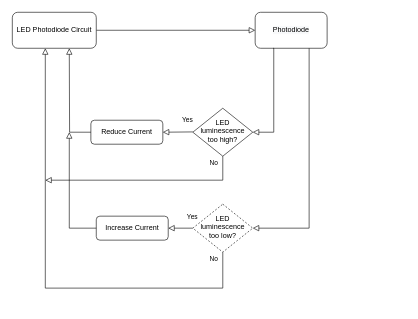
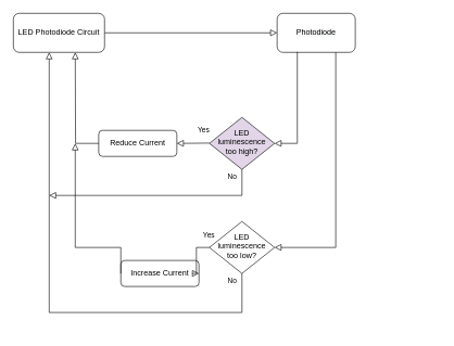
  <mxCell id="0" />
  <mxCell id="1" parent="0" />
  <mxCell id="2" value="" style="rounded=0;html=1;jettySize=auto;orthogonalLoop=1;fontSize=11;endArrow=block;endFill=0;endSize=8;strokeWidth=1;shadow=0;labelBackgroundColor=none;edgeStyle=orthogonalEdgeStyle;entryX=0;entryY=0.5;entryDx=0;entryDy=0;" parent="1" source="3" target="6" edge="1"><mxGeometry relative="1" as="geometry"><mxPoint x="195" y="110" as="targetPoint" /></mxGeometry></mxCell>
  <mxCell id="3" value="LED Photodiode Circuit" style="rounded=1;whiteSpace=wrap;html=1;fontSize=12;glass=0;strokeWidth=1;shadow=0;" parent="1" vertex="1"><mxGeometry x="20" y="20" width="140" height="60" as="geometry" /></mxCell>
- <mxCell id="4" value="LED luminescence too high?" style="rhombus;whiteSpace=wrap;html=1;shadow=0;fontFamily=Helvetica;fontSize=12;align=center;strokeWidth=1;spacing=6;spacingTop=-4;" parent="1" vertex="1"><mxGeometry x="321" y="180" width="100" height="80" as="geometry" /></mxCell>
+ <mxCell id="4" value="LED luminescence too high?" style="rhombus;whiteSpace=wrap;html=1;shadow=0;fontFamily=Helvetica;fontSize=12;align=center;strokeWidth=1;spacing=6;spacingTop=-4;fillColor=#e1d5e7;" parent="1" vertex="1"><mxGeometry x="321" y="180" width="100" height="80" as="geometry" /></mxCell>
  <mxCell id="5" value="Reduce Current" style="rounded=1;whiteSpace=wrap;html=1;fontSize=12;glass=0;strokeWidth=1;shadow=0;" parent="1" vertex="1"><mxGeometry x="151" y="200" width="120" height="40" as="geometry" /></mxCell>
  <mxCell id="6" value="&lt;span style=&quot;color: rgb(0, 0, 0); font-family: Helvetica; font-size: 12px; font-style: normal; font-variant-ligatures: normal; font-variant-caps: normal; font-weight: 400; letter-spacing: normal; orphans: 2; text-align: center; text-indent: 0px; text-transform: none; widows: 2; word-spacing: 0px; -webkit-text-stroke-width: 0px; background-color: rgb(248, 249, 250); text-decoration-thickness: initial; text-decoration-style: initial; text-decoration-color: initial; float: none; display: inline !important;&quot;&gt;Photodiode&lt;/span&gt;" style="rounded=1;whiteSpace=wrap;html=1;" vertex="1" parent="1"><mxGeometry x="425" y="20" width="120" height="60" as="geometry" /></mxCell>
  <mxCell id="7" value="" style="rounded=0;html=1;jettySize=auto;orthogonalLoop=1;fontSize=11;endArrow=block;endFill=0;endSize=8;strokeWidth=1;shadow=0;labelBackgroundColor=none;edgeStyle=orthogonalEdgeStyle;exitX=0.75;exitY=1;exitDx=0;exitDy=0;entryX=1;entryY=0.5;entryDx=0;entryDy=0;" edge="1" parent="1" source="6" target="8"><mxGeometry relative="1" as="geometry"><mxPoint x="565" y="141" as="sourcePoint" /><mxPoint x="425" y="380" as="targetPoint" /><Array as="points"><mxPoint x="515" y="380" /></Array></mxGeometry></mxCell>
- <mxCell id="8" value="LED luminescence too low?" style="rhombus;whiteSpace=wrap;html=1;shadow=0;fontFamily=Helvetica;fontSize=12;align=center;strokeWidth=1;spacing=6;spacingTop=-4;dashed=1;" vertex="1" parent="1"><mxGeometry x="321" y="340" width="100" height="80" as="geometry" /></mxCell>
+ <mxCell id="8" value="LED luminescence too low?" style="rhombus;whiteSpace=wrap;html=1;shadow=0;fontFamily=Helvetica;fontSize=12;align=center;strokeWidth=1;spacing=6;spacingTop=-4;" vertex="1" parent="1"><mxGeometry x="321" y="340" width="100" height="80" as="geometry" /></mxCell>
  <mxCell id="9" value="" style="rounded=0;html=1;jettySize=auto;orthogonalLoop=1;fontSize=11;endArrow=block;endFill=0;endSize=8;strokeWidth=1;shadow=0;labelBackgroundColor=none;edgeStyle=orthogonalEdgeStyle;exitX=0.25;exitY=1;exitDx=0;exitDy=0;entryX=1;entryY=0.5;entryDx=0;entryDy=0;" edge="1" parent="1" source="6" target="4"><mxGeometry relative="1" as="geometry"><mxPoint x="456" y="100" as="sourcePoint" /><mxPoint x="456" y="239" as="targetPoint" /><Array as="points"><mxPoint x="456" y="80" /><mxPoint x="456" y="220" /></Array></mxGeometry></mxCell>
  <mxCell id="10" value="Yes" style="edgeLabel;html=1;align=center;verticalAlign=middle;resizable=0;points=[];" vertex="1" connectable="0" parent="1"><mxGeometry x="305" y="200" as="geometry"><mxPoint x="6" y="-1" as="offset" /></mxGeometry></mxCell>
  <mxCell id="11" value="Yes" style="edgeLabel;html=1;align=center;verticalAlign=middle;resizable=0;points=[];" vertex="1" connectable="0" parent="1"><mxGeometry x="675" y="234" as="geometry"><mxPoint x="-356" y="127" as="offset" /></mxGeometry></mxCell>
- <mxCell id="12" value="Increase Current" style="rounded=1;whiteSpace=wrap;html=1;fontSize=12;glass=0;strokeWidth=1;shadow=0;" vertex="1" parent="1"><mxGeometry x="160" y="360" width="120" height="40" as="geometry" /></mxCell>
+ <mxCell id="12" value="Increase Current" style="rounded=1;whiteSpace=wrap;html=1;fontSize=12;glass=0;strokeWidth=1;shadow=0;" vertex="1" parent="1"><mxGeometry x="185" y="400" width="120" height="40" as="geometry" /></mxCell>
  <mxCell id="13" value="No" style="edgeLabel;html=1;align=center;verticalAlign=middle;resizable=0;points=[];" vertex="1" connectable="0" parent="1"><mxGeometry x="455" y="510" as="geometry"><mxPoint x="-100" y="-80" as="offset" /></mxGeometry></mxCell>
  <mxCell id="14" value="" style="rounded=0;html=1;jettySize=auto;orthogonalLoop=1;fontSize=11;endArrow=block;endFill=0;endSize=8;strokeWidth=1;shadow=0;labelBackgroundColor=none;edgeStyle=orthogonalEdgeStyle;entryX=1;entryY=0.5;entryDx=0;entryDy=0;" edge="1" parent="1" target="5"><mxGeometry relative="1" as="geometry"><mxPoint x="321" y="219.5" as="sourcePoint" /><mxPoint x="280" y="219.5" as="targetPoint" /></mxGeometry></mxCell>
  <mxCell id="15" value="" style="rounded=0;html=1;jettySize=auto;orthogonalLoop=1;fontSize=11;endArrow=block;endFill=0;endSize=8;strokeWidth=1;shadow=0;labelBackgroundColor=none;edgeStyle=orthogonalEdgeStyle;exitX=0;exitY=0.5;exitDx=0;exitDy=0;" edge="1" parent="1" source="5"><mxGeometry relative="1" as="geometry"><mxPoint x="125" y="220" as="sourcePoint" /><mxPoint x="115" y="80" as="targetPoint" /></mxGeometry></mxCell>
  <mxCell id="16" value="" style="rounded=0;html=1;jettySize=auto;orthogonalLoop=1;fontSize=11;endArrow=block;endFill=0;endSize=8;strokeWidth=1;shadow=0;labelBackgroundColor=none;edgeStyle=orthogonalEdgeStyle;exitX=0.5;exitY=1;exitDx=0;exitDy=0;" edge="1" parent="1" source="8"><mxGeometry relative="1" as="geometry"><mxPoint x="375" y="460" as="sourcePoint" /><mxPoint x="75" y="80" as="targetPoint" /><Array as="points"><mxPoint x="371" y="480" /><mxPoint x="75" y="480" /></Array></mxGeometry></mxCell>
  <mxCell id="17" value="" style="rounded=0;html=1;jettySize=auto;orthogonalLoop=1;fontSize=11;endArrow=block;endFill=0;endSize=8;strokeWidth=1;shadow=0;labelBackgroundColor=none;edgeStyle=orthogonalEdgeStyle;exitX=0.5;exitY=1;exitDx=0;exitDy=0;" edge="1" parent="1" source="4"><mxGeometry relative="1" as="geometry"><mxPoint x="371" y="300" as="sourcePoint" /><mxPoint x="75" y="300" as="targetPoint" /><Array as="points"><mxPoint x="371" y="300" /></Array></mxGeometry></mxCell>
  <mxCell id="18" value="" style="rounded=0;html=1;jettySize=auto;orthogonalLoop=1;fontSize=11;endArrow=block;endFill=0;endSize=8;strokeWidth=1;shadow=0;labelBackgroundColor=none;edgeStyle=orthogonalEdgeStyle;exitX=0;exitY=0.5;exitDx=0;exitDy=0;" edge="1" parent="1" source="12"><mxGeometry relative="1" as="geometry"><mxPoint x="151" y="360" as="sourcePoint" /><mxPoint x="115" y="220" as="targetPoint" /><Array as="points"><mxPoint x="115" y="380" /></Array></mxGeometry></mxCell>
  <mxCell id="19" value="" style="rounded=0;html=1;jettySize=auto;orthogonalLoop=1;fontSize=11;endArrow=block;endFill=0;endSize=8;strokeWidth=1;shadow=0;labelBackgroundColor=none;edgeStyle=orthogonalEdgeStyle;entryX=1;entryY=0.5;entryDx=0;entryDy=0;exitX=0;exitY=0.5;exitDx=0;exitDy=0;" edge="1" parent="1" source="8" target="12"><mxGeometry relative="1" as="geometry"><mxPoint x="331" y="273.5" as="sourcePoint" /><mxPoint x="281" y="274" as="targetPoint" /></mxGeometry></mxCell>
  <mxCell id="20" value="No" style="edgeLabel;html=1;align=center;verticalAlign=middle;resizable=0;points=[];" vertex="1" connectable="0" parent="1"><mxGeometry x="455" y="350" as="geometry"><mxPoint x="-100" y="-80" as="offset" /></mxGeometry></mxCell>
